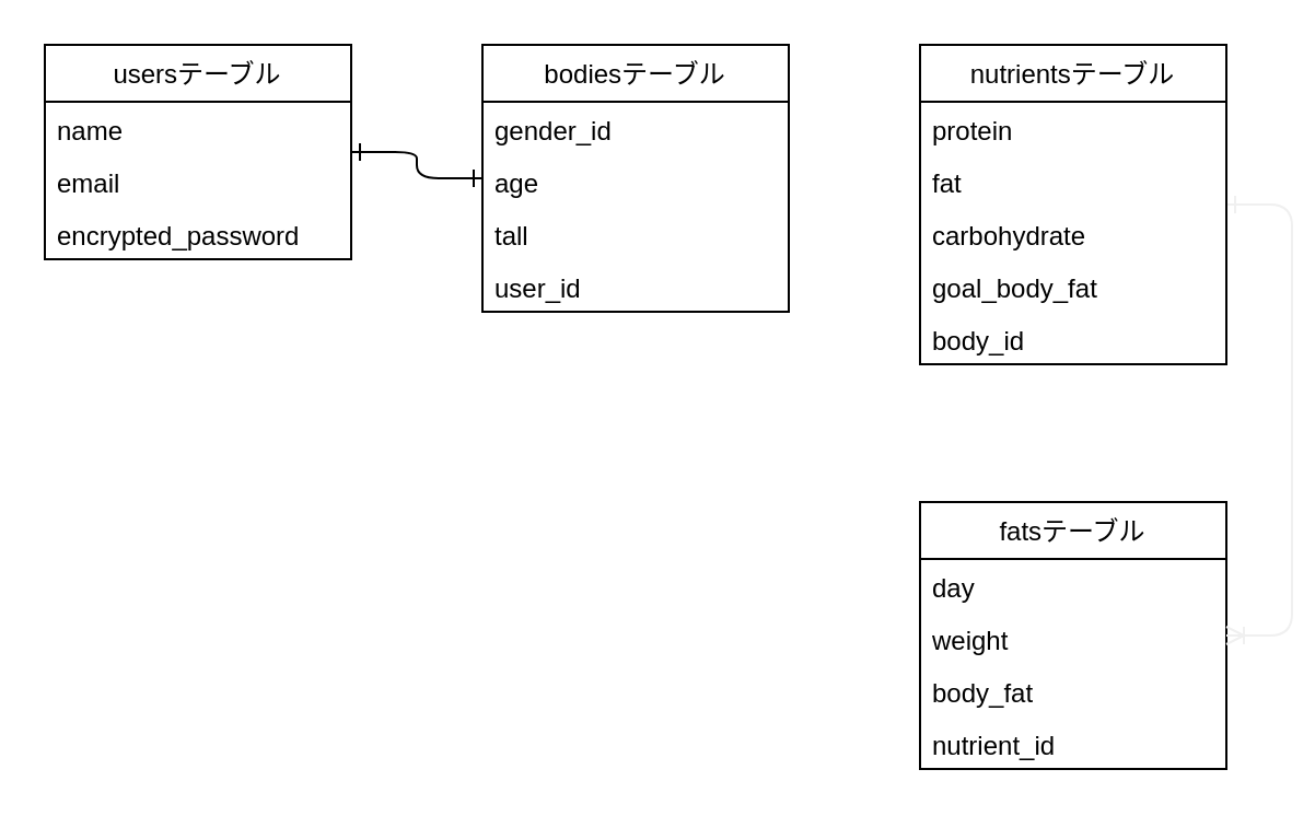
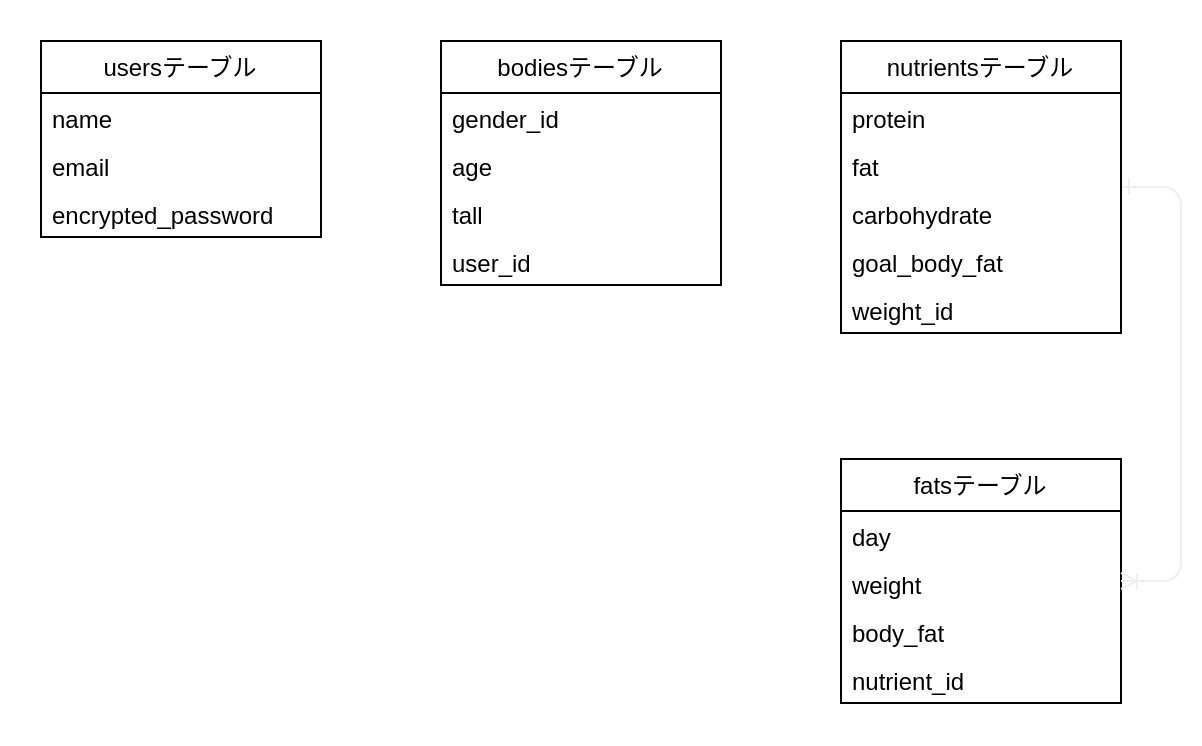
  <mxCell id="0" />
  <mxCell id="1" parent="0" />
  <mxCell id="2" value="usersテーブル" style="swimlane;fontStyle=0;childLayout=stackLayout;horizontal=1;startSize=26;horizontalStack=0;resizeParent=1;resizeParentMax=0;resizeLast=0;collapsible=1;marginBottom=0;" parent="1" vertex="1"><mxGeometry x="20" y="20" width="140" height="98" as="geometry"><mxRectangle x="330" y="240" width="50" height="26" as="alternateBounds" /></mxGeometry></mxCell>
  <mxCell id="3" value="name&#10;" style="text;strokeColor=none;fillColor=none;align=left;verticalAlign=top;spacingLeft=4;spacingRight=4;overflow=hidden;rotatable=0;points=[[0,0.5],[1,0.5]];portConstraint=eastwest;" parent="2" vertex="1"><mxGeometry y="26" width="140" height="24" as="geometry" /></mxCell>
  <mxCell id="4" value="email" style="text;strokeColor=none;fillColor=none;align=left;verticalAlign=top;spacingLeft=4;spacingRight=4;overflow=hidden;rotatable=0;points=[[0,0.5],[1,0.5]];portConstraint=eastwest;" parent="2" vertex="1"><mxGeometry y="50" width="140" height="24" as="geometry" /></mxCell>
  <mxCell id="5" value="encrypted_password" style="text;strokeColor=none;fillColor=none;align=left;verticalAlign=top;spacingLeft=4;spacingRight=4;overflow=hidden;rotatable=0;points=[[0,0.5],[1,0.5]];portConstraint=eastwest;" parent="2" vertex="1"><mxGeometry y="74" width="140" height="24" as="geometry" /></mxCell>
  <mxCell id="6" value="fatsテーブル" style="swimlane;fontStyle=0;childLayout=stackLayout;horizontal=1;startSize=26;horizontalStack=0;resizeParent=1;resizeParentMax=0;resizeLast=0;collapsible=1;marginBottom=0;" parent="1" vertex="1"><mxGeometry x="420" y="229" width="140" height="122" as="geometry" /></mxCell>
  <mxCell id="7" value="day" style="text;strokeColor=none;fillColor=none;align=left;verticalAlign=top;spacingLeft=4;spacingRight=4;overflow=hidden;rotatable=0;points=[[0,0.5],[1,0.5]];portConstraint=eastwest;" parent="6" vertex="1"><mxGeometry y="26" width="140" height="24" as="geometry" /></mxCell>
  <mxCell id="8" value="weight" style="text;strokeColor=none;fillColor=none;align=left;verticalAlign=top;spacingLeft=4;spacingRight=4;overflow=hidden;rotatable=0;points=[[0,0.5],[1,0.5]];portConstraint=eastwest;" parent="6" vertex="1"><mxGeometry y="50" width="140" height="24" as="geometry" /></mxCell>
  <mxCell id="9" value="body_fat" style="text;strokeColor=none;fillColor=none;align=left;verticalAlign=top;spacingLeft=4;spacingRight=4;overflow=hidden;rotatable=0;points=[[0,0.5],[1,0.5]];portConstraint=eastwest;" parent="6" vertex="1"><mxGeometry y="74" width="140" height="24" as="geometry" /></mxCell>
  <mxCell id="10" value="nutrient_id" style="text;strokeColor=none;fillColor=none;align=left;verticalAlign=top;spacingLeft=4;spacingRight=4;overflow=hidden;rotatable=0;points=[[0,0.5],[1,0.5]];portConstraint=eastwest;" parent="6" vertex="1"><mxGeometry y="98" width="140" height="24" as="geometry" /></mxCell>
  <mxCell id="11" value="bodiesテーブル" style="swimlane;fontStyle=0;childLayout=stackLayout;horizontal=1;startSize=26;horizontalStack=0;resizeParent=1;resizeParentMax=0;resizeLast=0;collapsible=1;marginBottom=0;" parent="1" vertex="1"><mxGeometry x="220" y="20" width="140" height="122" as="geometry" /></mxCell>
  <mxCell id="12" value="gender_id" style="text;strokeColor=none;fillColor=none;align=left;verticalAlign=top;spacingLeft=4;spacingRight=4;overflow=hidden;rotatable=0;points=[[0,0.5],[1,0.5]];portConstraint=eastwest;" parent="11" vertex="1"><mxGeometry y="26" width="140" height="24" as="geometry" /></mxCell>
  <mxCell id="13" value="age" style="text;strokeColor=none;fillColor=none;align=left;verticalAlign=top;spacingLeft=4;spacingRight=4;overflow=hidden;rotatable=0;points=[[0,0.5],[1,0.5]];portConstraint=eastwest;" parent="11" vertex="1"><mxGeometry y="50" width="140" height="24" as="geometry" /></mxCell>
  <mxCell id="14" value="tall" style="text;strokeColor=none;fillColor=none;align=left;verticalAlign=top;spacingLeft=4;spacingRight=4;overflow=hidden;rotatable=0;points=[[0,0.5],[1,0.5]];portConstraint=eastwest;" parent="11" vertex="1"><mxGeometry y="74" width="140" height="24" as="geometry" /></mxCell>
  <mxCell id="15" value="user_id" style="text;strokeColor=none;fillColor=none;align=left;verticalAlign=top;spacingLeft=4;spacingRight=4;overflow=hidden;rotatable=0;points=[[0,0.5],[1,0.5]];portConstraint=eastwest;" parent="11" vertex="1"><mxGeometry y="98" width="140" height="24" as="geometry" /></mxCell>
- <mxCell id="16" value="" style="edgeStyle=entityRelationEdgeStyle;fontSize=12;html=1;endArrow=ERone;endFill=0;targetPerimeterSpacing=0;sourcePerimeterSpacing=0;startArrow=ERone;startFill=0;" parent="1" source="11" target="2" edge="1"><mxGeometry width="100" height="100" relative="1" as="geometry"><mxPoint x="160" y="81" as="sourcePoint" /><mxPoint x="309" y="86.5" as="targetPoint" /></mxGeometry></mxCell>
  <mxCell id="17" value="" style="edgeStyle=entityRelationEdgeStyle;fontSize=12;html=1;endArrow=ERoneToMany;sourcePerimeterSpacing=0;targetPerimeterSpacing=0;strokeColor=#f0f0f0;startArrow=ERone;startFill=0;endFill=0;" parent="1" source="18" target="6" edge="1"><mxGeometry width="100" height="100" relative="1" as="geometry"><mxPoint x="400" y="99" as="sourcePoint" /><mxPoint x="440" y="82" as="targetPoint" /></mxGeometry></mxCell>
  <mxCell id="18" value="nutrientsテーブル" style="swimlane;fontStyle=0;childLayout=stackLayout;horizontal=1;startSize=26;horizontalStack=0;resizeParent=1;resizeParentMax=0;resizeLast=0;collapsible=1;marginBottom=0;" parent="1" vertex="1"><mxGeometry x="420" y="20" width="140" height="146" as="geometry" /></mxCell>
  <mxCell id="19" value="protein" style="text;strokeColor=none;fillColor=none;align=left;verticalAlign=top;spacingLeft=4;spacingRight=4;overflow=hidden;rotatable=0;points=[[0,0.5],[1,0.5]];portConstraint=eastwest;" parent="18" vertex="1"><mxGeometry y="26" width="140" height="24" as="geometry" /></mxCell>
  <mxCell id="20" value="fat" style="text;strokeColor=none;fillColor=none;align=left;verticalAlign=top;spacingLeft=4;spacingRight=4;overflow=hidden;rotatable=0;points=[[0,0.5],[1,0.5]];portConstraint=eastwest;" parent="18" vertex="1"><mxGeometry y="50" width="140" height="24" as="geometry" /></mxCell>
  <mxCell id="21" value="carbohydrate" style="text;strokeColor=none;fillColor=none;align=left;verticalAlign=top;spacingLeft=4;spacingRight=4;overflow=hidden;rotatable=0;points=[[0,0.5],[1,0.5]];portConstraint=eastwest;" parent="18" vertex="1"><mxGeometry y="74" width="140" height="24" as="geometry" /></mxCell>
  <mxCell id="22" value="goal_body_fat" style="text;strokeColor=none;fillColor=none;align=left;verticalAlign=top;spacingLeft=4;spacingRight=4;overflow=hidden;rotatable=0;points=[[0,0.5],[1,0.5]];portConstraint=eastwest;" parent="18" vertex="1"><mxGeometry y="98" width="140" height="24" as="geometry" /></mxCell>
- <mxCell id="23" value="body_id" style="text;strokeColor=none;fillColor=none;align=left;verticalAlign=top;spacingLeft=4;spacingRight=4;overflow=hidden;rotatable=0;points=[[0,0.5],[1,0.5]];portConstraint=eastwest;" parent="18" vertex="1"><mxGeometry y="122" width="140" height="24" as="geometry" /></mxCell>
+ <mxCell id="23" value="weight_id" style="text;strokeColor=none;fillColor=none;align=left;verticalAlign=top;spacingLeft=4;spacingRight=4;overflow=hidden;rotatable=0;points=[[0,0.5],[1,0.5]];portConstraint=eastwest;" parent="18" vertex="1"><mxGeometry y="122" width="140" height="24" as="geometry" /></mxCell>
